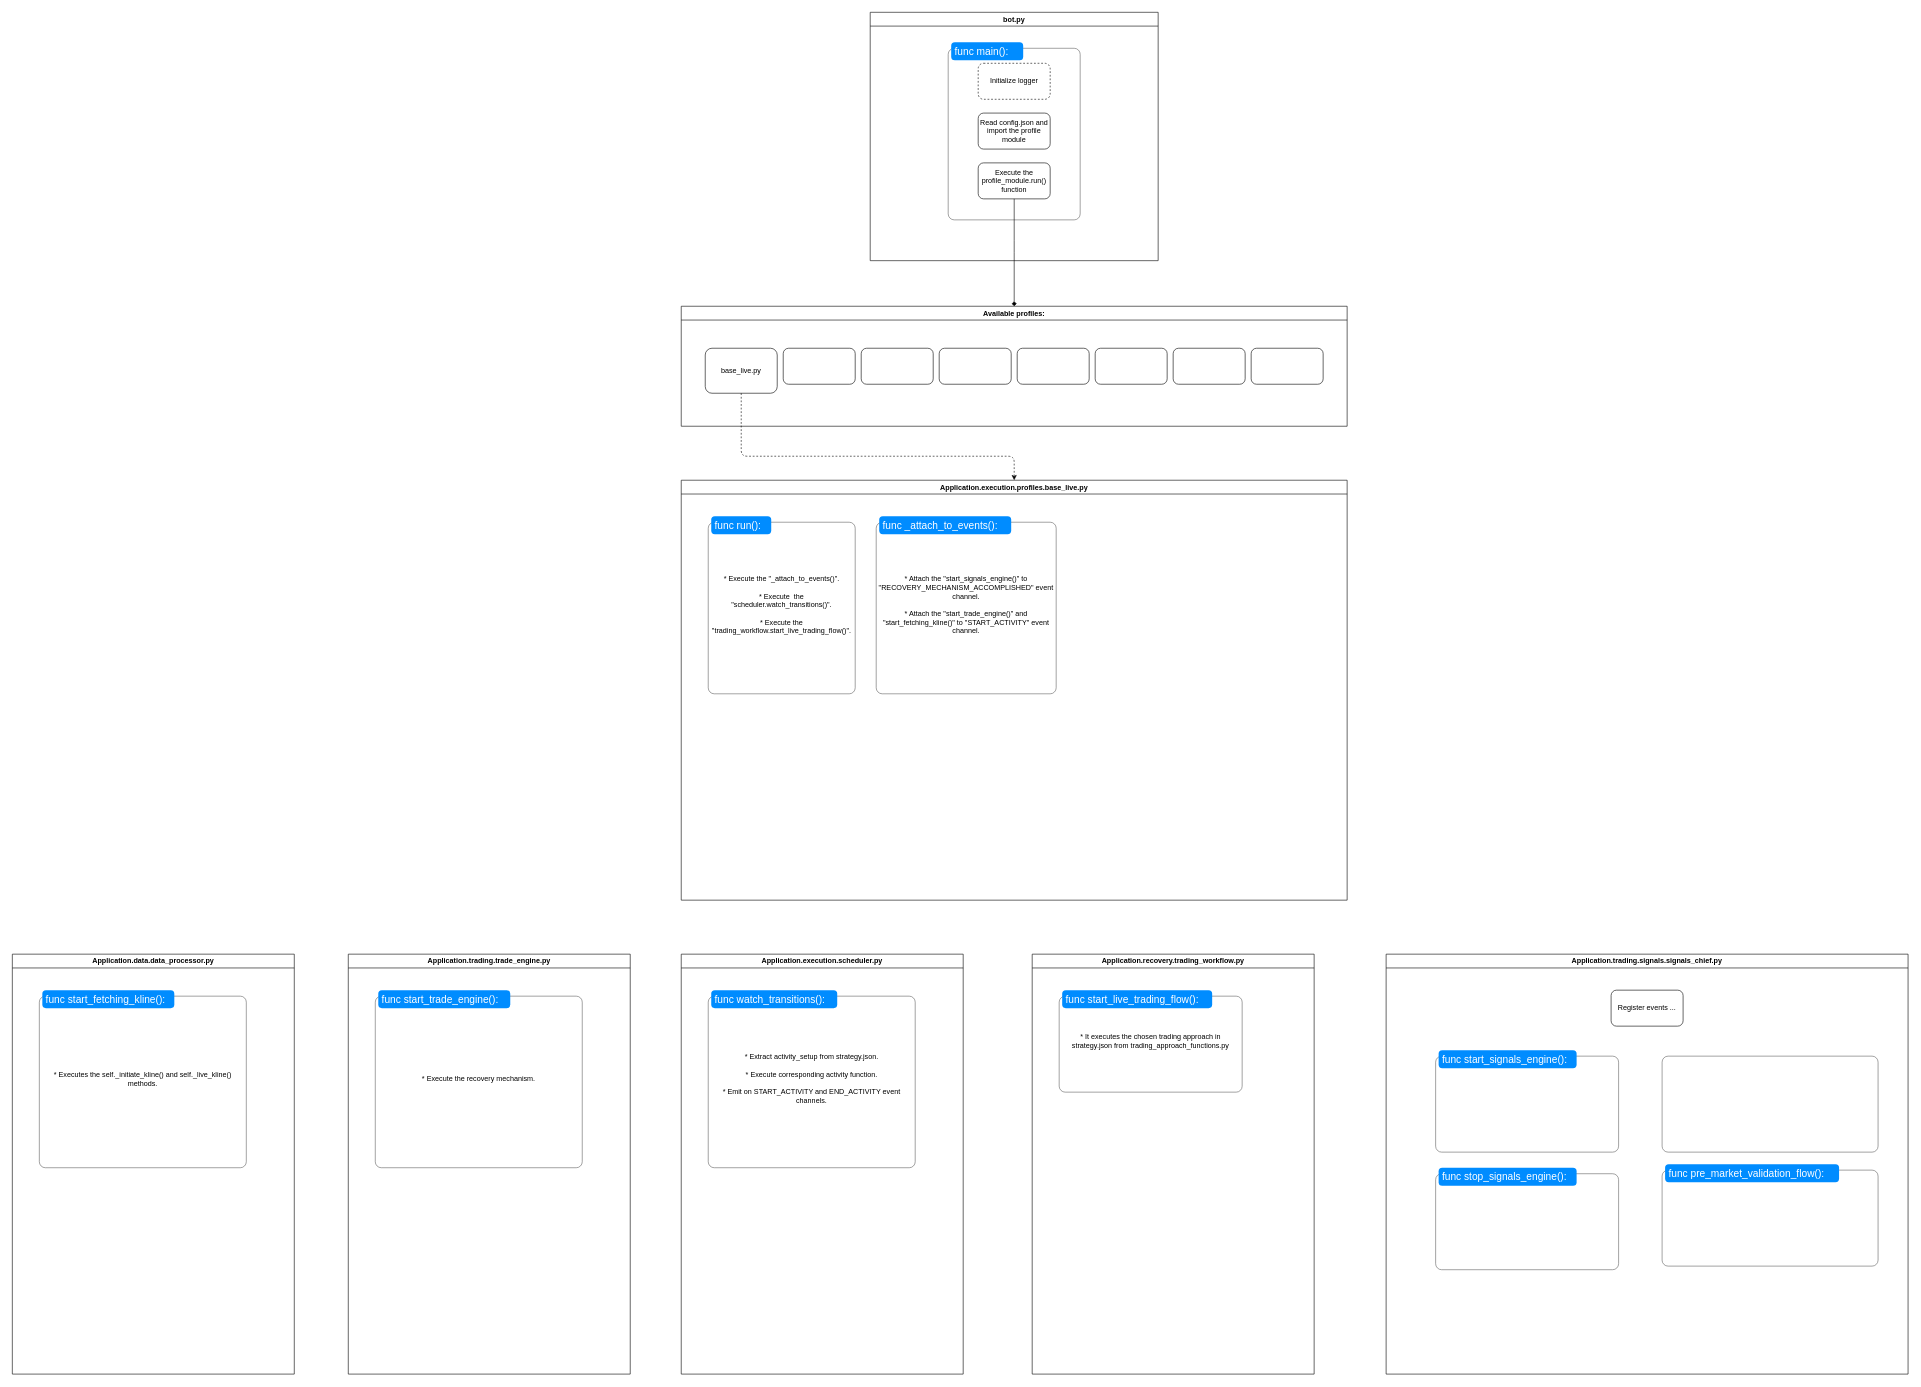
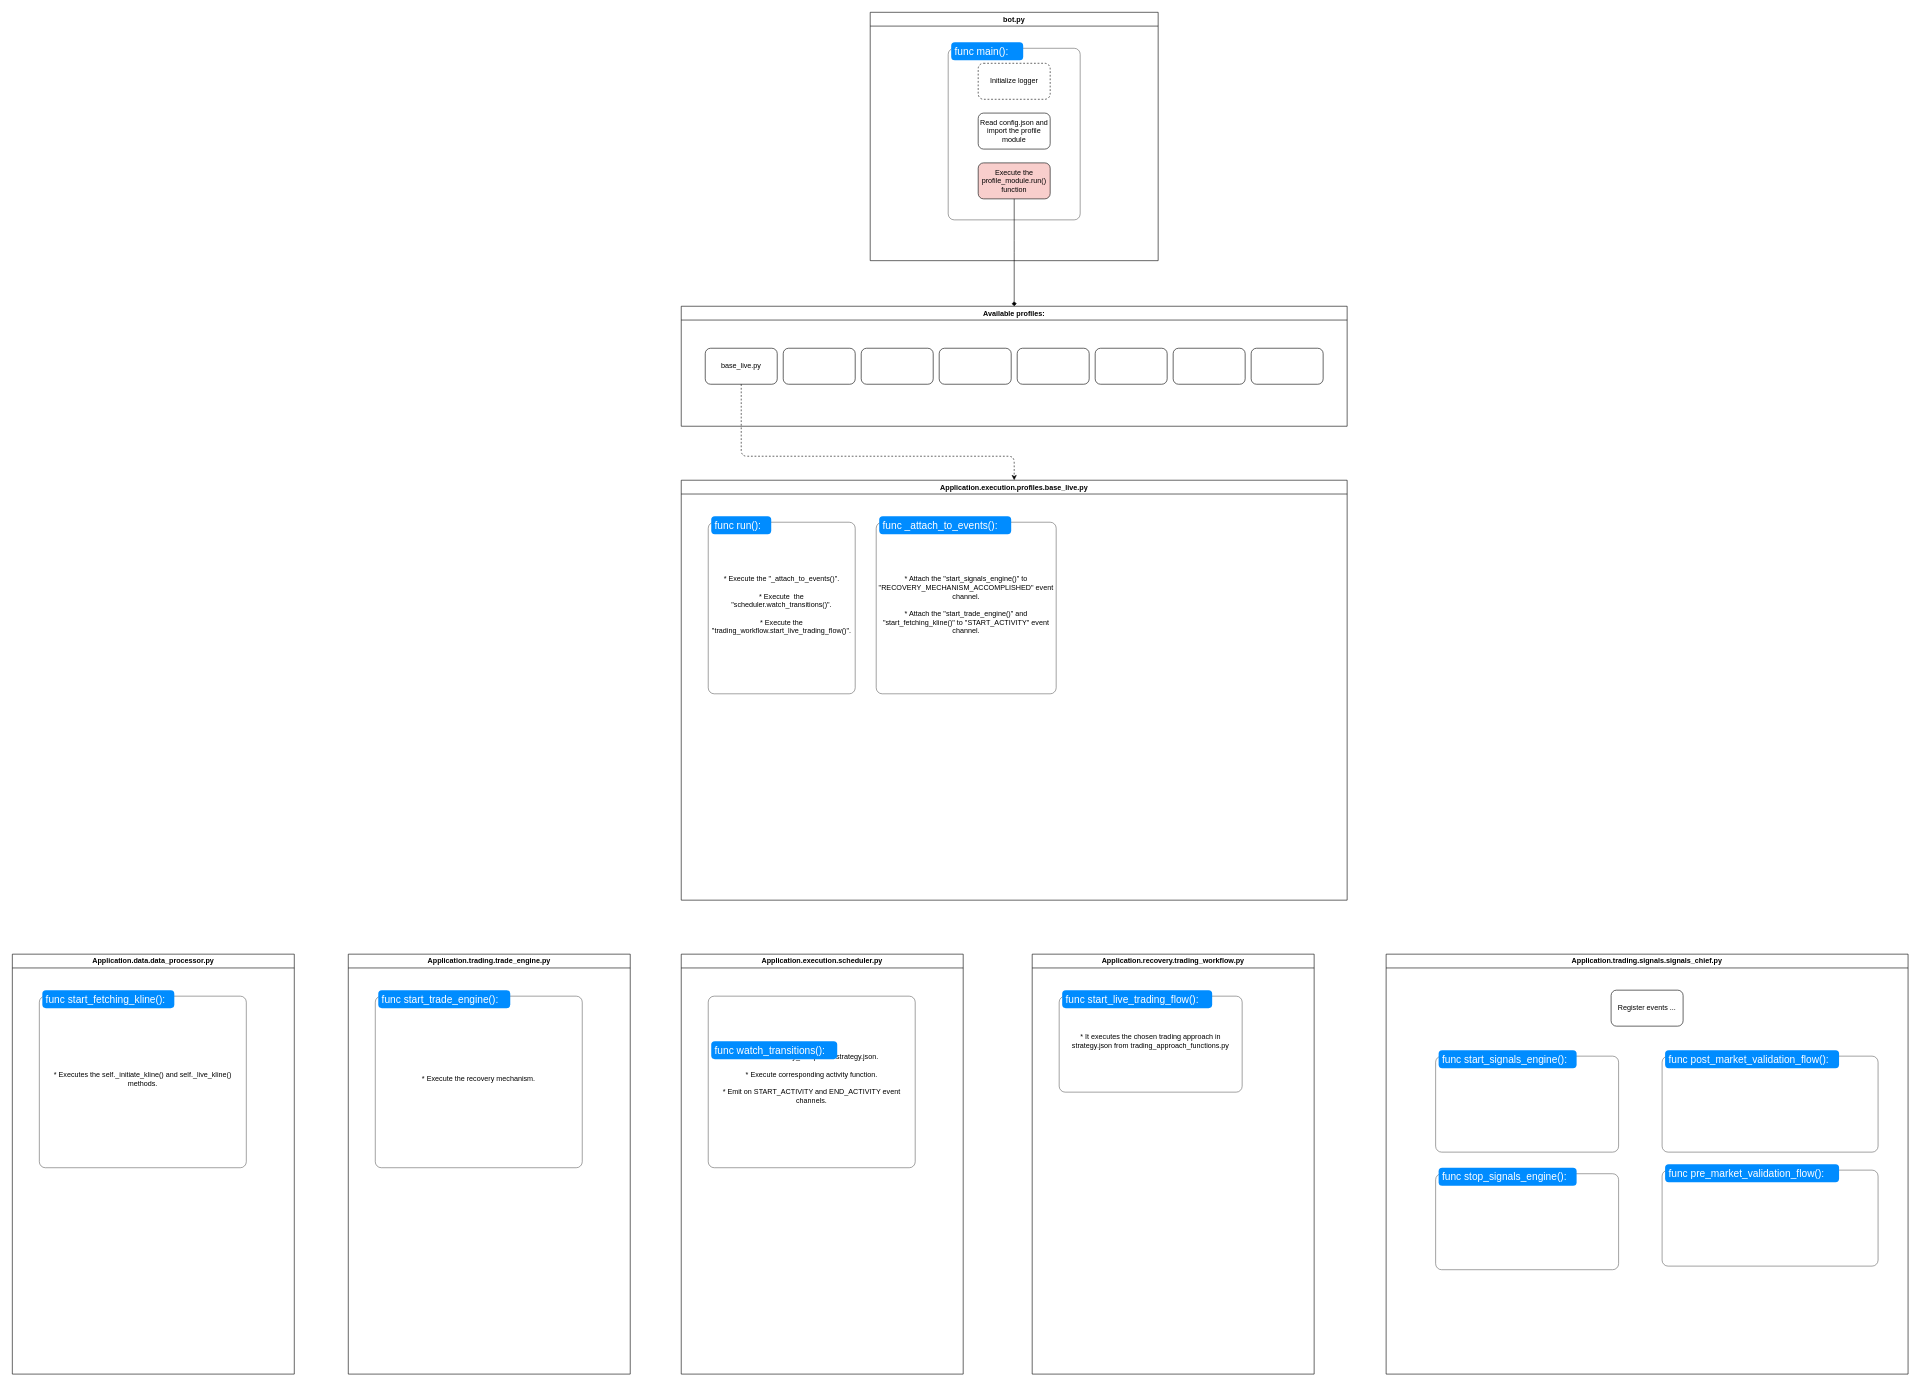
  <mxCell id="0" />
  <mxCell id="1" parent="0" />
  <mxCell id="2" value="bot.py" style="swimlane;whiteSpace=wrap;html=1;" parent="1" vertex="1"><mxGeometry x="1450" width="480" height="414" as="geometry" y="20" /></mxCell>
  <mxCell id="3" value="" style="shape=mxgraph.mockup.containers.marginRect;rectMarginTop=10;strokeColor=#666666;strokeWidth=1;dashed=0;rounded=1;arcSize=5;recursiveResize=0;" parent="2" vertex="1"><mxGeometry x="130" y="50" width="220" height="296" as="geometry" /></mxCell>
  <mxCell id="4" value="func main():" style="shape=rect;strokeColor=none;fillColor=#008cff;strokeWidth=1;dashed=0;rounded=1;arcSize=20;fontColor=#ffffff;fontSize=17;spacing=2;spacingTop=-2;align=left;autosize=1;spacingLeft=4;resizeWidth=0;resizeHeight=0;perimeter=none;" parent="3" vertex="1"><mxGeometry x="5" width="120" height="30" as="geometry" /></mxCell>
  <mxCell id="5" value="Initialize logger" style="rounded=1;whiteSpace=wrap;html=1;dashed=1;" parent="3" vertex="1"><mxGeometry x="50" y="35" width="120" height="60" as="geometry" /></mxCell>
  <mxCell id="6" value="Read config.json and import the profile module" style="rounded=1;whiteSpace=wrap;html=1;" parent="3" vertex="1"><mxGeometry x="50" y="118" width="120" height="60" as="geometry" /></mxCell>
- <mxCell id="7" value="Execute the profile_module.run() function" style="rounded=1;whiteSpace=wrap;html=1;" parent="3" vertex="1"><mxGeometry x="50" y="201" width="120" height="60" as="geometry" /></mxCell>
+ <mxCell id="7" value="Execute the profile_module.run() function" style="rounded=1;whiteSpace=wrap;html=1;fillColor=#f8cecc;" parent="3" vertex="1"><mxGeometry x="50" y="201" width="120" height="60" as="geometry" /></mxCell>
  <mxCell id="8" value="Available profiles:" style="swimlane;whiteSpace=wrap;html=1;" parent="1" vertex="1"><mxGeometry x="1135" y="510" width="1110" height="200" as="geometry" /></mxCell>
- <mxCell id="9" value="base_live.py" style="rounded=1;whiteSpace=wrap;html=1;" parent="8" vertex="1"><mxGeometry x="40" y="70" width="120" height="75" as="geometry" /></mxCell>
+ <mxCell id="9" value="base_live.py" style="rounded=1;whiteSpace=wrap;html=1;" parent="8" vertex="1"><mxGeometry x="40" y="70" width="120" height="60" as="geometry" /></mxCell>
  <mxCell id="10" value="" style="rounded=1;whiteSpace=wrap;html=1;" parent="8" vertex="1"><mxGeometry x="170" y="70" width="120" height="60" as="geometry" /></mxCell>
  <mxCell id="11" value="" style="rounded=1;whiteSpace=wrap;html=1;" parent="8" vertex="1"><mxGeometry x="300" y="70" width="120" height="60" as="geometry" /></mxCell>
  <mxCell id="12" value="" style="rounded=1;whiteSpace=wrap;html=1;" parent="8" vertex="1"><mxGeometry x="430" y="70" width="120" height="60" as="geometry" /></mxCell>
  <mxCell id="13" value="" style="rounded=1;whiteSpace=wrap;html=1;" parent="8" vertex="1"><mxGeometry x="560" y="70" width="120" height="60" as="geometry" /></mxCell>
  <mxCell id="14" value="" style="rounded=1;whiteSpace=wrap;html=1;" parent="8" vertex="1"><mxGeometry x="690" y="70" width="120" height="60" as="geometry" /></mxCell>
  <mxCell id="15" value="" style="rounded=1;whiteSpace=wrap;html=1;" parent="8" vertex="1"><mxGeometry x="820" y="70" width="120" height="60" as="geometry" /></mxCell>
  <mxCell id="16" value="" style="rounded=1;whiteSpace=wrap;html=1;" parent="8" vertex="1"><mxGeometry x="950" y="70" width="120" height="60" as="geometry" /></mxCell>
  <mxCell id="17" style="edgeStyle=orthogonalEdgeStyle;html=1;exitX=0.5;exitY=1;exitDx=0;exitDy=0;entryX=0.5;entryY=0;entryDx=0;entryDy=0;endArrow=diamond;" parent="1" source="7" target="8" edge="1"><mxGeometry relative="1" as="geometry"><mxPoint x="1690" y="384" as="sourcePoint" /><Array as="points"><mxPoint x="1690" y="410" /><mxPoint x="1690" y="410" /></Array></mxGeometry></mxCell>
  <mxCell id="18" value="Application.execution.profiles.base_live.py" style="swimlane;whiteSpace=wrap;html=1;" parent="1" vertex="1"><mxGeometry x="1135" y="800" width="1110" height="700" as="geometry" /></mxCell>
  <mxCell id="19" value="* Execute the &quot;_attach_to_events()&quot;.&#10;&#10;* Execute  the &quot;scheduler.watch_transitions()&quot;.&#10;&#10;* Execute the &quot;trading_workflow.start_live_trading_flow()&quot;." style="shape=mxgraph.mockup.containers.marginRect;rectMarginTop=10;strokeColor=#666666;strokeWidth=1;dashed=0;rounded=1;arcSize=5;recursiveResize=0;labelPosition=center;verticalLabelPosition=middle;align=center;verticalAlign=middle;whiteSpace=wrap;" parent="18" vertex="1"><mxGeometry x="45" y="60" width="245" height="296" as="geometry" /></mxCell>
  <mxCell id="20" value="func run():" style="shape=rect;strokeColor=none;fillColor=#008cff;strokeWidth=1;dashed=0;rounded=1;arcSize=20;fontColor=#ffffff;fontSize=17;spacing=2;spacingTop=-2;align=left;autosize=1;spacingLeft=4;resizeWidth=0;resizeHeight=0;perimeter=none;" parent="19" vertex="1"><mxGeometry x="5" width="100" height="30" as="geometry" /></mxCell>
  <mxCell id="21" value="* Attach the &quot;start_signals_engine()&quot; to &quot;RECOVERY_MECHANISM_ACCOMPLISHED&quot; event channel.&#10;&#10;* Attach the &quot;start_trade_engine()&quot; and &quot;start_fetching_kline()&quot; to &quot;START_ACTIVITY&quot; event channel." style="shape=mxgraph.mockup.containers.marginRect;rectMarginTop=10;strokeColor=#666666;strokeWidth=1;dashed=0;rounded=1;arcSize=5;recursiveResize=0;labelPosition=center;verticalLabelPosition=middle;align=center;verticalAlign=middle;whiteSpace=wrap;" vertex="1" parent="18"><mxGeometry x="325" y="60" width="300" height="296" as="geometry" /></mxCell>
  <mxCell id="22" value="func _attach_to_events():" style="shape=rect;strokeColor=none;fillColor=#008cff;strokeWidth=1;dashed=0;rounded=1;arcSize=20;fontColor=#ffffff;fontSize=17;spacing=2;spacingTop=-2;align=left;autosize=1;spacingLeft=4;resizeWidth=0;resizeHeight=0;perimeter=none;" vertex="1" parent="21"><mxGeometry x="5" width="220" height="30" as="geometry" /></mxCell>
  <mxCell id="23" style="edgeStyle=orthogonalEdgeStyle;html=1;exitX=0.5;exitY=1;exitDx=0;exitDy=0;entryX=0.5;entryY=0;entryDx=0;entryDy=0;dashed=1;" parent="1" source="9" target="18" edge="1"><mxGeometry relative="1" as="geometry"><Array as="points"><mxPoint x="1235" y="760" /><mxPoint x="1690" y="760" /></Array></mxGeometry></mxCell>
  <mxCell id="24" value="Application.execution.scheduler.py" style="swimlane;whiteSpace=wrap;html=1;" parent="1" vertex="1"><mxGeometry x="1135" y="1590" width="470" height="700" as="geometry" /></mxCell>
  <mxCell id="25" value="* Extract activity_setup from strategy.json.&#10;&#10;* Execute corresponding activity function.&#10;&#10;* Emit on START_ACTIVITY and END_ACTIVITY event channels." style="shape=mxgraph.mockup.containers.marginRect;rectMarginTop=10;strokeColor=#666666;strokeWidth=1;dashed=0;rounded=1;arcSize=5;recursiveResize=0;labelPosition=center;verticalLabelPosition=middle;align=center;verticalAlign=middle;whiteSpace=wrap;" parent="24" vertex="1"><mxGeometry x="45" y="60" width="345" height="296" as="geometry" /></mxCell>
- <mxCell id="26" value="func watch_transitions():" style="shape=rect;strokeColor=none;fillColor=#008cff;strokeWidth=1;dashed=0;rounded=1;arcSize=20;fontColor=#ffffff;fontSize=17;spacing=2;spacingTop=-2;align=left;autosize=1;spacingLeft=4;resizeWidth=0;resizeHeight=0;perimeter=none;" parent="25" vertex="1"><mxGeometry x="5" width="210" height="30" as="geometry" /></mxCell>
+ <mxCell id="26" value="func watch_transitions():" style="shape=rect;strokeColor=none;fillColor=#008cff;strokeWidth=1;dashed=0;rounded=1;arcSize=20;fontColor=#ffffff;fontSize=17;spacing=2;spacingTop=-2;align=left;autosize=1;spacingLeft=4;resizeWidth=0;resizeHeight=0;perimeter=none;" parent="25" vertex="1"><mxGeometry x="5" y="85" width="210" height="30" as="geometry" /></mxCell>
  <mxCell id="27" value="Application.recovery.trading_workflow.py" style="swimlane;whiteSpace=wrap;html=1;" vertex="1" parent="1"><mxGeometry x="1720" y="1590" width="470" height="700" as="geometry" /></mxCell>
  <mxCell id="28" value="* It executes the chosen trading approach in strategy.json from trading_approach_functions.py" style="shape=mxgraph.mockup.containers.marginRect;rectMarginTop=10;strokeColor=#666666;strokeWidth=1;dashed=0;rounded=1;arcSize=5;recursiveResize=0;labelPosition=center;verticalLabelPosition=middle;align=center;verticalAlign=middle;whiteSpace=wrap;" vertex="1" parent="27"><mxGeometry x="45" y="60" width="305" height="170" as="geometry" /></mxCell>
  <mxCell id="29" value="func start_live_trading_flow():" style="shape=rect;strokeColor=none;fillColor=#008cff;strokeWidth=1;dashed=0;rounded=1;arcSize=20;fontColor=#ffffff;fontSize=17;spacing=2;spacingTop=-2;align=left;autosize=1;spacingLeft=4;resizeWidth=0;resizeHeight=0;perimeter=none;" vertex="1" parent="28"><mxGeometry x="5" width="250" height="30" as="geometry" /></mxCell>
  <mxCell id="30" value="Application.trading.signals.signals_chief.py" style="swimlane;whiteSpace=wrap;html=1;" vertex="1" parent="1"><mxGeometry x="2310" y="1590" width="870" height="700" as="geometry" /></mxCell>
  <mxCell id="31" value="" style="shape=mxgraph.mockup.containers.marginRect;rectMarginTop=10;strokeColor=#666666;strokeWidth=1;dashed=0;rounded=1;arcSize=5;recursiveResize=0;labelPosition=center;verticalLabelPosition=middle;align=center;verticalAlign=middle;whiteSpace=wrap;" vertex="1" parent="30"><mxGeometry x="82.5" y="160" width="305" height="170" as="geometry" /></mxCell>
  <mxCell id="32" value="func start_signals_engine():" style="shape=rect;strokeColor=none;fillColor=#008cff;strokeWidth=1;dashed=0;rounded=1;arcSize=20;fontColor=#ffffff;fontSize=17;spacing=2;spacingTop=-2;align=left;autosize=1;spacingLeft=4;resizeWidth=0;resizeHeight=0;perimeter=none;" vertex="1" parent="31"><mxGeometry x="5" width="230" height="30" as="geometry" /></mxCell>
  <mxCell id="33" value="" style="shape=mxgraph.mockup.containers.marginRect;rectMarginTop=10;strokeColor=#666666;strokeWidth=1;dashed=0;rounded=1;arcSize=5;recursiveResize=0;labelPosition=center;verticalLabelPosition=middle;align=center;verticalAlign=middle;whiteSpace=wrap;" vertex="1" parent="30"><mxGeometry x="82.5" y="356" width="305" height="170" as="geometry" /></mxCell>
  <mxCell id="34" value="func stop_signals_engine():" style="shape=rect;strokeColor=none;fillColor=#008cff;strokeWidth=1;dashed=0;rounded=1;arcSize=20;fontColor=#ffffff;fontSize=17;spacing=2;spacingTop=-2;align=left;autosize=1;spacingLeft=4;resizeWidth=0;resizeHeight=0;perimeter=none;" vertex="1" parent="33"><mxGeometry x="5" width="230" height="30" as="geometry" /></mxCell>
  <mxCell id="35" value="" style="shape=mxgraph.mockup.containers.marginRect;rectMarginTop=10;strokeColor=#666666;strokeWidth=1;dashed=0;rounded=1;arcSize=5;recursiveResize=0;labelPosition=center;verticalLabelPosition=middle;align=center;verticalAlign=middle;whiteSpace=wrap;" vertex="1" parent="30"><mxGeometry x="460" y="160" width="360" height="170" as="geometry" /></mxCell>
+ <mxCell id="36" value="func post_market_validation_flow():" style="shape=rect;strokeColor=none;fillColor=#008cff;strokeWidth=1;dashed=0;rounded=1;arcSize=20;fontColor=#ffffff;fontSize=17;spacing=2;spacingTop=-2;align=left;autosize=1;spacingLeft=4;resizeWidth=0;resizeHeight=0;perimeter=none;" vertex="1" parent="35"><mxGeometry x="5" width="290" height="30" as="geometry" /></mxCell>
  <mxCell id="37" value="" style="shape=mxgraph.mockup.containers.marginRect;rectMarginTop=10;strokeColor=#666666;strokeWidth=1;dashed=0;rounded=1;arcSize=5;recursiveResize=0;labelPosition=center;verticalLabelPosition=middle;align=center;verticalAlign=middle;whiteSpace=wrap;" vertex="1" parent="30"><mxGeometry x="460" y="350" width="360" height="170" as="geometry" /></mxCell>
  <mxCell id="38" value="func pre_market_validation_flow():" style="shape=rect;strokeColor=none;fillColor=#008cff;strokeWidth=1;dashed=0;rounded=1;arcSize=20;fontColor=#ffffff;fontSize=17;spacing=2;spacingTop=-2;align=left;autosize=1;spacingLeft=4;resizeWidth=0;resizeHeight=0;perimeter=none;" vertex="1" parent="37"><mxGeometry x="5" width="290" height="30" as="geometry" /></mxCell>
  <mxCell id="39" value="Register events ..." style="rounded=1;whiteSpace=wrap;html=1;" vertex="1" parent="30"><mxGeometry x="375" y="60" width="120" height="60" as="geometry" /></mxCell>
  <mxCell id="40" value="Application.trading.trade_engine.py" style="swimlane;whiteSpace=wrap;html=1;" vertex="1" parent="1"><mxGeometry x="580" y="1590" width="470" height="700" as="geometry" /></mxCell>
  <mxCell id="41" value="* Execute the recovery mechanism." style="shape=mxgraph.mockup.containers.marginRect;rectMarginTop=10;strokeColor=#666666;strokeWidth=1;dashed=0;rounded=1;arcSize=5;recursiveResize=0;labelPosition=center;verticalLabelPosition=middle;align=center;verticalAlign=middle;whiteSpace=wrap;" vertex="1" parent="40"><mxGeometry x="45" y="60" width="345" height="296" as="geometry" /></mxCell>
  <mxCell id="42" value="func start_trade_engine():" style="shape=rect;strokeColor=none;fillColor=#008cff;strokeWidth=1;dashed=0;rounded=1;arcSize=20;fontColor=#ffffff;fontSize=17;spacing=2;spacingTop=-2;align=left;autosize=1;spacingLeft=4;resizeWidth=0;resizeHeight=0;perimeter=none;" vertex="1" parent="41"><mxGeometry x="5" width="220" height="30" as="geometry" /></mxCell>
  <mxCell id="43" value="Application.data.data_processor.py" style="swimlane;whiteSpace=wrap;html=1;" vertex="1" parent="1"><mxGeometry x="20" y="1590" width="470" height="700" as="geometry" /></mxCell>
  <mxCell id="44" value="* Executes the self._initiate_kline() and self._live_kline() methods." style="shape=mxgraph.mockup.containers.marginRect;rectMarginTop=10;strokeColor=#666666;strokeWidth=1;dashed=0;rounded=1;arcSize=5;recursiveResize=0;labelPosition=center;verticalLabelPosition=middle;align=center;verticalAlign=middle;whiteSpace=wrap;" vertex="1" parent="43"><mxGeometry x="45" y="60" width="345" height="296" as="geometry" /></mxCell>
  <mxCell id="45" value="func start_fetching_kline():" style="shape=rect;strokeColor=none;fillColor=#008cff;strokeWidth=1;dashed=0;rounded=1;arcSize=20;fontColor=#ffffff;fontSize=17;spacing=2;spacingTop=-2;align=left;autosize=1;spacingLeft=4;resizeWidth=0;resizeHeight=0;perimeter=none;" vertex="1" parent="44"><mxGeometry x="5" width="220" height="30" as="geometry" /></mxCell>
